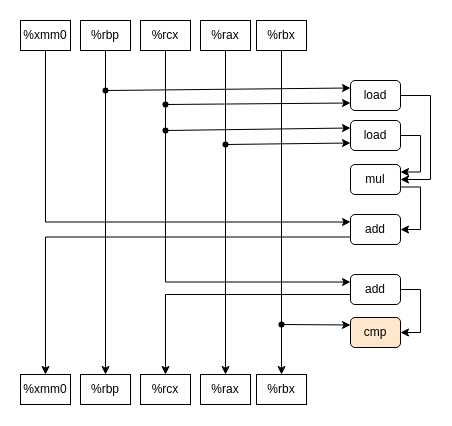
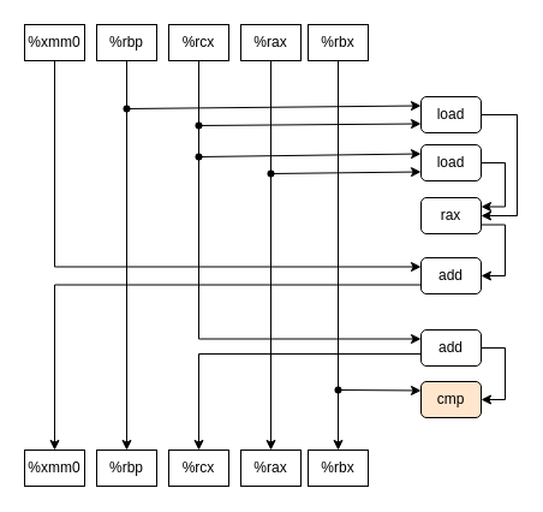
  <mxCell id="0" />
  <mxCell id="1" parent="0" />
  <mxCell id="2" style="edgeStyle=orthogonalEdgeStyle;rounded=0;orthogonalLoop=1;jettySize=auto;html=1;exitX=0.5;exitY=1;exitDx=0;exitDy=0;entryX=0;entryY=0.25;entryDx=0;entryDy=0;" parent="1" source="3" target="23" edge="1"><mxGeometry relative="1" as="geometry" /></mxCell>
  <mxCell id="3" value="%xmm0" style="rounded=0;whiteSpace=wrap;html=1;" parent="1" vertex="1"><mxGeometry x="20" y="20" width="50" height="30" as="geometry" /></mxCell>
  <mxCell id="4" style="edgeStyle=orthogonalEdgeStyle;rounded=0;orthogonalLoop=1;jettySize=auto;html=1;exitDx=0;exitDy=0;startArrow=none;" parent="1" source="39" target="25" edge="1"><mxGeometry relative="1" as="geometry" /></mxCell>
  <mxCell id="5" value="%rbp" style="rounded=0;whiteSpace=wrap;html=1;" parent="1" vertex="1"><mxGeometry x="80" y="20" width="50" height="30" as="geometry" /></mxCell>
  <mxCell id="6" style="edgeStyle=orthogonalEdgeStyle;rounded=0;orthogonalLoop=1;jettySize=auto;html=1;exitDx=0;exitDy=0;startArrow=none;exitPerimeter=0;entryX=0;entryY=0.25;entryDx=0;entryDy=0;" parent="1" source="32" target="21" edge="1"><mxGeometry relative="1" as="geometry"><Array as="points"><mxPoint x="165" y="282" /></Array></mxGeometry></mxCell>
  <mxCell id="7" value="%rcx" style="rounded=0;whiteSpace=wrap;html=1;" parent="1" vertex="1"><mxGeometry x="140" y="20" width="50" height="30" as="geometry" /></mxCell>
  <mxCell id="8" style="edgeStyle=orthogonalEdgeStyle;rounded=0;orthogonalLoop=1;jettySize=auto;html=1;exitX=0.5;exitY=1;exitDx=0;exitDy=0;entryX=0.5;entryY=0;entryDx=0;entryDy=0;" parent="1" source="9" target="27" edge="1"><mxGeometry relative="1" as="geometry" /></mxCell>
  <mxCell id="9" value="%rax" style="rounded=0;whiteSpace=wrap;html=1;" parent="1" vertex="1"><mxGeometry x="200" y="20" width="50" height="30" as="geometry" /></mxCell>
  <mxCell id="10" style="edgeStyle=orthogonalEdgeStyle;rounded=0;orthogonalLoop=1;jettySize=auto;html=1;exitX=0.5;exitY=1;exitDx=0;exitDy=0;entryX=0.5;entryY=0;entryDx=0;entryDy=0;" parent="1" source="11" target="28" edge="1"><mxGeometry relative="1" as="geometry" /></mxCell>
  <mxCell id="11" value="%rbx" style="rounded=0;whiteSpace=wrap;html=1;" parent="1" vertex="1"><mxGeometry x="256" y="20" width="50" height="30" as="geometry" /></mxCell>
  <mxCell id="12" style="edgeStyle=orthogonalEdgeStyle;rounded=0;orthogonalLoop=1;jettySize=auto;html=1;exitX=1;exitY=0.5;exitDx=0;exitDy=0;entryX=1;entryY=0.25;entryDx=0;entryDy=0;" parent="1" source="13" target="17" edge="1"><mxGeometry relative="1" as="geometry"><Array as="points"><mxPoint x="420" y="135" /><mxPoint x="420" y="172" /></Array></mxGeometry></mxCell>
  <mxCell id="13" value="load" style="rounded=1;whiteSpace=wrap;html=1;" parent="1" vertex="1"><mxGeometry x="350" y="120" width="50" height="30" as="geometry" /></mxCell>
  <mxCell id="14" style="edgeStyle=orthogonalEdgeStyle;rounded=0;orthogonalLoop=1;jettySize=auto;html=1;exitX=1;exitY=0.5;exitDx=0;exitDy=0;entryX=1;entryY=0.5;entryDx=0;entryDy=0;" parent="1" source="15" target="17" edge="1"><mxGeometry relative="1" as="geometry"><mxPoint x="410" y="190" as="targetPoint" /><Array as="points"><mxPoint x="430" y="95" /><mxPoint x="430" y="179" /></Array></mxGeometry></mxCell>
  <mxCell id="15" value="load" style="rounded=1;whiteSpace=wrap;html=1;" parent="1" vertex="1"><mxGeometry x="350" y="80" width="50" height="30" as="geometry" /></mxCell>
  <mxCell id="16" style="edgeStyle=orthogonalEdgeStyle;rounded=0;orthogonalLoop=1;jettySize=auto;html=1;exitX=1;exitY=0.75;exitDx=0;exitDy=0;entryX=1;entryY=0.5;entryDx=0;entryDy=0;" parent="1" source="17" target="23" edge="1"><mxGeometry relative="1" as="geometry"><Array as="points"><mxPoint x="420" y="187" /><mxPoint x="420" y="229" /></Array></mxGeometry></mxCell>
- <mxCell id="17" value="mul" style="rounded=1;whiteSpace=wrap;html=1;" parent="1" vertex="1"><mxGeometry x="350" y="164" width="50" height="30" as="geometry" /></mxCell>
+ <mxCell id="17" value="rax" style="rounded=1;whiteSpace=wrap;html=1;" parent="1" vertex="1"><mxGeometry x="350" y="164" width="50" height="30" as="geometry" /></mxCell>
  <mxCell id="18" value="cmp" style="rounded=1;whiteSpace=wrap;html=1;fillColor=#ffe6cc;" parent="1" vertex="1"><mxGeometry x="350" y="317" width="50" height="30" as="geometry" /></mxCell>
  <mxCell id="19" style="edgeStyle=orthogonalEdgeStyle;rounded=0;orthogonalLoop=1;jettySize=auto;html=1;exitX=1;exitY=0.5;exitDx=0;exitDy=0;entryX=1;entryY=0.5;entryDx=0;entryDy=0;" parent="1" source="21" target="18" edge="1"><mxGeometry relative="1" as="geometry" /></mxCell>
  <mxCell id="20" style="edgeStyle=orthogonalEdgeStyle;rounded=0;orthogonalLoop=1;jettySize=auto;html=1;exitX=0;exitY=0.5;exitDx=0;exitDy=0;entryX=0.5;entryY=0;entryDx=0;entryDy=0;" parent="1" source="21" target="26" edge="1"><mxGeometry relative="1" as="geometry"><Array as="points"><mxPoint x="350" y="294" /><mxPoint x="165" y="294" /></Array></mxGeometry></mxCell>
  <mxCell id="21" value="add" style="rounded=1;whiteSpace=wrap;html=1;" parent="1" vertex="1"><mxGeometry x="350" y="274" width="50" height="30" as="geometry" /></mxCell>
  <mxCell id="22" style="edgeStyle=orthogonalEdgeStyle;rounded=0;orthogonalLoop=1;jettySize=auto;html=1;exitX=0;exitY=0.75;exitDx=0;exitDy=0;entryX=0.5;entryY=0;entryDx=0;entryDy=0;" parent="1" source="23" target="24" edge="1"><mxGeometry relative="1" as="geometry" /></mxCell>
  <mxCell id="23" value="add" style="rounded=1;whiteSpace=wrap;html=1;" parent="1" vertex="1"><mxGeometry x="350" y="214" width="50" height="30" as="geometry" /></mxCell>
  <mxCell id="24" value="%xmm0" style="rounded=0;whiteSpace=wrap;html=1;" parent="1" vertex="1"><mxGeometry x="20" y="374" width="50" height="30" as="geometry" /></mxCell>
  <mxCell id="25" value="%rbp" style="rounded=0;whiteSpace=wrap;html=1;" parent="1" vertex="1"><mxGeometry x="80" y="374" width="50" height="30" as="geometry" /></mxCell>
  <mxCell id="26" value="%rcx" style="rounded=0;whiteSpace=wrap;html=1;" parent="1" vertex="1"><mxGeometry x="140" y="374" width="50" height="30" as="geometry" /></mxCell>
  <mxCell id="27" value="%rax" style="rounded=0;whiteSpace=wrap;html=1;" parent="1" vertex="1"><mxGeometry x="200" y="374" width="50" height="30" as="geometry" /></mxCell>
  <mxCell id="28" value="%rbx" style="rounded=0;whiteSpace=wrap;html=1;" parent="1" vertex="1"><mxGeometry x="256" y="374" width="50" height="30" as="geometry" /></mxCell>
  <mxCell id="29" value="" style="shape=waypoint;sketch=0;fillStyle=solid;size=6;pointerEvents=1;points=[];fillColor=none;resizable=0;rotatable=0;perimeter=centerPerimeter;snapToPoint=1;" parent="1" vertex="1"><mxGeometry x="145" y="84" width="40" height="40" as="geometry" /></mxCell>
  <mxCell id="30" value="" style="edgeStyle=orthogonalEdgeStyle;rounded=0;orthogonalLoop=1;jettySize=auto;html=1;exitX=0.5;exitY=1;exitDx=0;exitDy=0;entryDx=0;entryDy=0;endArrow=none;" parent="1" source="7" target="29" edge="1"><mxGeometry relative="1" as="geometry"><mxPoint x="165" y="50" as="sourcePoint" /><mxPoint x="165" y="380" as="targetPoint" /></mxGeometry></mxCell>
  <mxCell id="31" value="" style="endArrow=classic;html=1;rounded=0;exitX=0.975;exitY=0.95;exitDx=0;exitDy=0;exitPerimeter=0;entryX=0;entryY=0.75;entryDx=0;entryDy=0;" parent="1" source="29" target="15" edge="1"><mxGeometry width="50" height="50" relative="1" as="geometry"><mxPoint x="220" y="340" as="sourcePoint" /><mxPoint x="270" y="290" as="targetPoint" /></mxGeometry></mxCell>
  <mxCell id="32" value="" style="shape=waypoint;sketch=0;fillStyle=solid;size=6;pointerEvents=1;points=[];fillColor=none;resizable=0;rotatable=0;perimeter=centerPerimeter;snapToPoint=1;" parent="1" vertex="1"><mxGeometry x="145" y="110" width="40" height="40" as="geometry" /></mxCell>
  <mxCell id="33" value="" style="edgeStyle=orthogonalEdgeStyle;rounded=0;orthogonalLoop=1;jettySize=auto;html=1;exitDx=0;exitDy=0;entryDx=0;entryDy=0;startArrow=none;exitX=0.3;exitY=1.025;exitPerimeter=0;endArrow=none;" parent="1" source="29" target="32" edge="1"><mxGeometry relative="1" as="geometry"><mxPoint x="165" y="104" as="sourcePoint" /><mxPoint x="165" y="380" as="targetPoint" /></mxGeometry></mxCell>
  <mxCell id="34" value="" style="endArrow=classic;html=1;rounded=0;entryX=0;entryY=0.25;entryDx=0;entryDy=0;exitX=0.525;exitY=0.575;exitDx=0;exitDy=0;exitPerimeter=0;" parent="1" source="32" target="13" edge="1"><mxGeometry width="50" height="50" relative="1" as="geometry"><mxPoint x="220" y="340" as="sourcePoint" /><mxPoint x="270" y="290" as="targetPoint" /></mxGeometry></mxCell>
  <mxCell id="35" value="" style="shape=waypoint;sketch=0;fillStyle=solid;size=6;pointerEvents=1;points=[];fillColor=none;resizable=0;rotatable=0;perimeter=centerPerimeter;snapToPoint=1;" parent="1" vertex="1"><mxGeometry x="261" y="304" width="40" height="40" as="geometry" /></mxCell>
  <mxCell id="36" value="" style="endArrow=classic;html=1;rounded=0;entryX=0;entryY=0.25;entryDx=0;entryDy=0;exitX=0.65;exitY=0.6;exitDx=0;exitDy=0;exitPerimeter=0;" parent="1" source="35" target="18" edge="1"><mxGeometry width="50" height="50" relative="1" as="geometry"><mxPoint x="220" y="340" as="sourcePoint" /><mxPoint x="270" y="290" as="targetPoint" /></mxGeometry></mxCell>
  <mxCell id="37" value="" style="shape=waypoint;sketch=0;fillStyle=solid;size=6;pointerEvents=1;points=[];fillColor=none;resizable=0;rotatable=0;perimeter=centerPerimeter;snapToPoint=1;" parent="1" vertex="1"><mxGeometry x="205" y="124" width="40" height="40" as="geometry" /></mxCell>
  <mxCell id="38" value="" style="endArrow=classic;html=1;rounded=0;entryX=0;entryY=0.75;entryDx=0;entryDy=0;" parent="1" source="37" target="13" edge="1"><mxGeometry width="50" height="50" relative="1" as="geometry"><mxPoint x="220" y="340" as="sourcePoint" /><mxPoint x="270" y="290" as="targetPoint" /></mxGeometry></mxCell>
  <mxCell id="39" value="" style="shape=waypoint;sketch=0;fillStyle=solid;size=6;pointerEvents=1;points=[];fillColor=none;resizable=0;rotatable=0;perimeter=centerPerimeter;snapToPoint=1;" parent="1" vertex="1"><mxGeometry x="85" y="70" width="40" height="40" as="geometry" /></mxCell>
  <mxCell id="40" value="" style="edgeStyle=orthogonalEdgeStyle;rounded=0;orthogonalLoop=1;jettySize=auto;html=1;exitX=0.5;exitY=1;exitDx=0;exitDy=0;endArrow=none;" parent="1" source="5" target="39" edge="1"><mxGeometry relative="1" as="geometry"><mxPoint x="105" y="50" as="sourcePoint" /><mxPoint x="105" y="374" as="targetPoint" /></mxGeometry></mxCell>
  <mxCell id="41" value="" style="endArrow=classic;html=1;rounded=0;entryX=0;entryY=0.25;entryDx=0;entryDy=0;" parent="1" source="39" target="15" edge="1"><mxGeometry width="50" height="50" relative="1" as="geometry"><mxPoint x="60" y="82.5" as="sourcePoint" /><mxPoint x="375" y="70" as="targetPoint" /></mxGeometry></mxCell>
